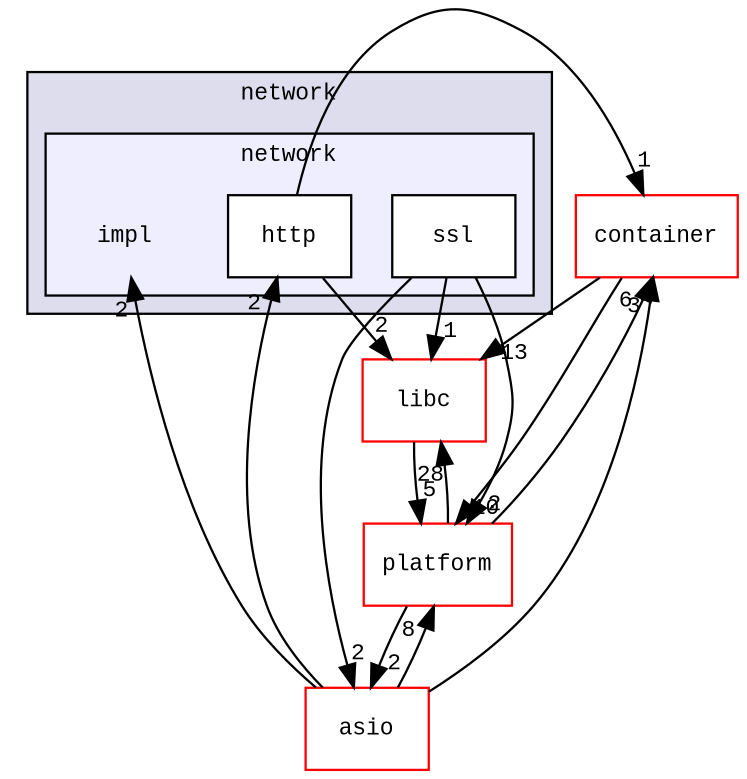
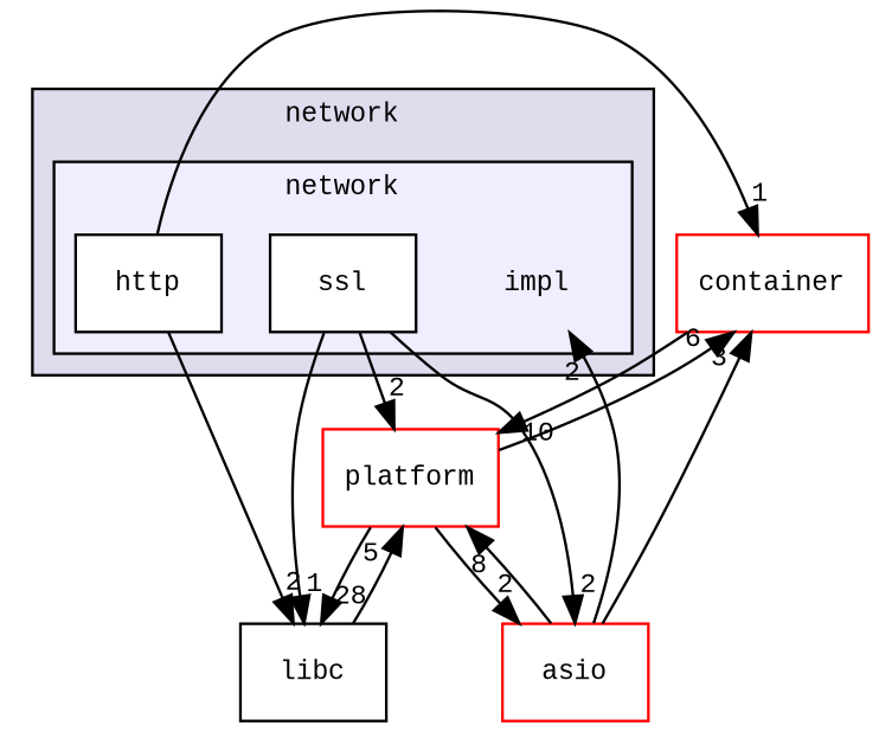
  digraph {
    compound=true
    node [fontname=CourierNew fontsize=10 shape=box color=red fillcolor=white style=filled]
    edge [headlabel=2 labeldistance=1.5 labelfontname=CourierNew labelfontsize=10]
    n1 [label=impl shape=plaintext color="" fillcolor="" style=""]
    n2 [color=black label=http]
    n3 [color=black label=ssl]
    n4 [label=container]
-   n5 [label=libc]
+   n5 [color=black label=libc]
    n6 [label=asio]
    n7 [label=platform]
    subgraph cluster_1 {
      bgcolor="#ddddee"
      fontname=CourierNew
      fontsize=10
      label=network
      pencolor=black
      subgraph cluster_2 {
        bgcolor="#eeeeff"
        fontname=CourierNew
        fontsize=10
        pencolor=black
        n1
        n2
        n3
      }
    }
    n2 -> n4 [headlabel=1]
    n2 -> n5
    n3 -> n5 [headlabel=1]
    n3 -> n6
    n3 -> n7
-   n4 -> n5 [headlabel=13]
    n4 -> n7 [headlabel=10]
    n5 -> n7 [headlabel=5]
    n6 -> n1
-   n6 -> n2
    n6 -> n4 [headlabel=3]
    n6 -> n7 [headlabel=8]
    n7 -> n4 [headlabel=6]
    n7 -> n5 [headlabel=28]
    n7 -> n6
  }
